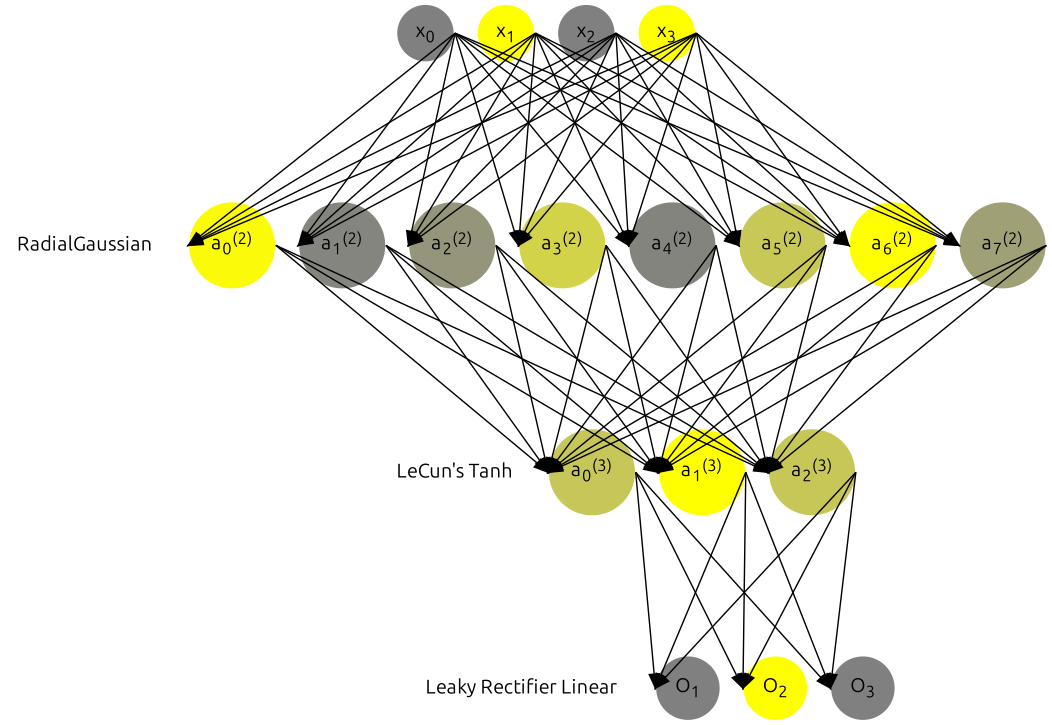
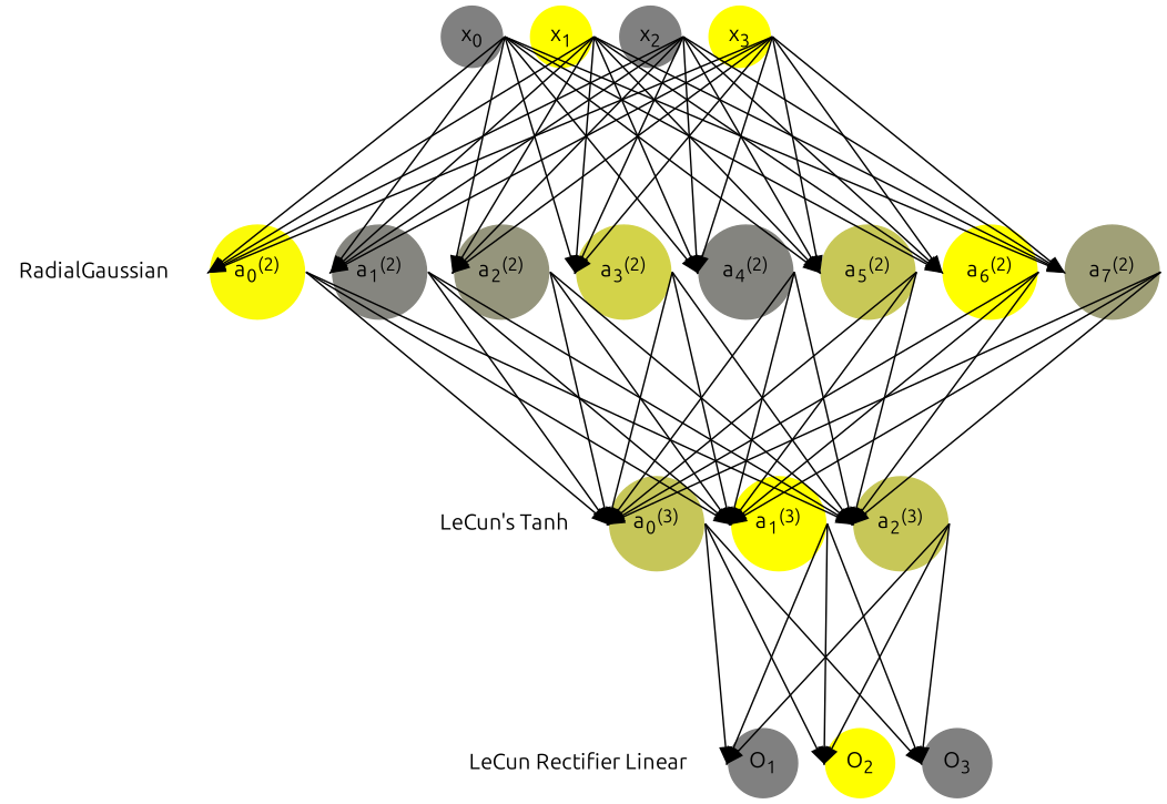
  digraph {
    rankdir=TB
    ranksep=1.4
    splines=false
    fontname=Ubuntu
    node [color="0.1667, 0.0, 0.5" fillcolor="0.1667, 0.0, 0.5" shape=circle style=filled fontname=Ubuntu]
    edge [headport=w style=solid tailport=e fontname=Ubuntu]
    n1 [label=<x<sub>0</sub>>]
    n2 [color="0.1667, 1.0, 1.0" fillcolor="0.1667, 1.0, 1.0" label=<x<sub>1</sub>>]
    n3 [label=<x<sub>2</sub>>]
    n4 [color="0.1667, 1.0, 1.0" fillcolor="0.1667, 1.0, 1.0" label=<x<sub>3</sub>>]
    n5 [color="0.1667, 0.967154, 0.983577" fillcolor="0.1667, 0.967154, 0.983577" label=<a<sub>0</sub><sup>(2)</sup>>]
    n6 [color="0.1667, 0.039350, 0.519675" fillcolor="0.1667, 0.039350, 0.519675" label=<a<sub>1</sub><sup>(2)</sup>>]
    n7 [color="0.1667, 0.166806, 0.583403" fillcolor="0.1667, 0.166806, 0.583403" label=<a<sub>2</sub><sup>(2)</sup>>]
    n8 [color="0.1667, 0.652034, 0.826017" fillcolor="0.1667, 0.652034, 0.826017" label=<a<sub>3</sub><sup>(2)</sup>>]
    n9 [color="0.1667, 0.034373, 0.517186" fillcolor="0.1667, 0.034373, 0.517186" label=<a<sub>4</sub><sup>(2)</sup>>]
    n10 [color="0.1667, 0.564092, 0.782046" fillcolor="0.1667, 0.564092, 0.782046" label=<a<sub>5</sub><sup>(2)</sup>>]
    n11 [color="0.1667, 0.998510, 0.999255" fillcolor="0.1667, 0.998510, 0.999255" label=<a<sub>6</sub><sup>(2)</sup>>]
    n12 [color="0.1667, 0.250310, 0.625155" fillcolor="0.1667, 0.250310, 0.625155" label=<a<sub>7</sub><sup>(2)</sup>>]
    n13 [color="0.1667, 0.551074, 0.775537" fillcolor="0.1667, 0.551074, 0.775537" label=<a<sub>0</sub><sup>(3)</sup>>]
    n14 [color="0.1667, 1.125409, 1.062704" fillcolor="0.1667, 1.125409, 1.062704" label=<a<sub>1</sub><sup>(3)</sup>>]
    n15 [color="0.1667, 0.558605, 0.779303" fillcolor="0.1667, 0.558605, 0.779303" label=<a<sub>2</sub><sup>(3)</sup>>]
    n16 [label=<O<sub>1</sub>>]
    n17 [color="0.1667, 1.0, 1.0" fillcolor="0.1667, 1.0, 1.0" label=<O<sub>2</sub>>]
    n18 [label=<O<sub>3</sub>>]
    n19 [label=RadialGaussian shape=plaintext color="" fillcolor="" style=""]
    n20 [label="LeCun's Tanh" shape=plaintext color="" fillcolor="" style=""]
-   n21 [label="Leaky Rectifier Linear" shape=plaintext color="" fillcolor="" style=""]
+   n21 [label="LeCun Rectifier Linear" shape=plaintext color="" fillcolor="" style=""]
    subgraph sub_1 {
      n1
    }
    subgraph sub_2 {
      n2
    }
    subgraph sub_3 {
      n3
    }
    subgraph sub_4 {
      n4
    }
    subgraph sub_5 {
      n5
    }
    subgraph sub_6 {
      n6
    }
    subgraph sub_7 {
      n7
    }
    subgraph sub_8 {
      n8
    }
    subgraph sub_9 {
      n9
    }
    subgraph sub_10 {
      n10
    }
    subgraph sub_11 {
      n11
    }
    subgraph sub_12 {
      n12
    }
    subgraph sub_13 {
      n13
    }
    subgraph sub_14 {
      n14
    }
    subgraph sub_15 {
      n15
    }
    subgraph sub_16 {
      n16
    }
    subgraph sub_17 {
      n17
    }
    subgraph sub_18 {
      n18
    }
    subgraph sub_19 {
      rank=same
      n1
      n2
      n3
      n4
    }
    subgraph sub_20 {
      rank=same
      n5
      n6
      n7
      n8
      n9
      n10
      n11
      n12
    }
    subgraph sub_21 {
      rank=same
      n13
      n14
      n15
    }
    subgraph sub_22 {
      rank=same
      n16
      n17
      n18
    }
    subgraph sub_23 {
      rank=same
      n5
      n19
    }
    subgraph sub_24 {
      rank=same
      n13
      n20
    }
    subgraph sub_25 {
      rank=same
      n16
      n21
    }
    n1 -> n2 [style=invis]
    n1 -> n5
    n1 -> n6
    n1 -> n7
    n1 -> n8
    n1 -> n9
    n1 -> n10
    n1 -> n11
    n1 -> n12
    n2 -> n3 [style=invis]
    n2 -> n5
    n2 -> n6
    n2 -> n7
    n2 -> n8
    n2 -> n9
    n2 -> n10
    n2 -> n11
    n2 -> n12
    n3 -> n4 [style=invis]
    n3 -> n5
    n3 -> n6
    n3 -> n7
    n3 -> n8
    n3 -> n9
    n3 -> n10
    n3 -> n11
    n3 -> n12
    n4 -> n5
    n4 -> n6
    n4 -> n7
    n4 -> n8
    n4 -> n9
    n4 -> n10
    n4 -> n11
    n4 -> n12
    n5 -> n6 [style=invis]
    n5 -> n13
    n5 -> n14
    n5 -> n15
    n6 -> n7 [style=invis]
    n6 -> n13
    n6 -> n14
    n6 -> n15
    n7 -> n8 [style=invis]
    n7 -> n13
    n7 -> n14
    n7 -> n15
    n8 -> n9 [style=invis]
    n8 -> n13
    n8 -> n14
    n8 -> n15
    n9 -> n10 [style=invis]
    n9 -> n13
    n9 -> n14
    n9 -> n15
    n10 -> n11 [style=invis]
    n10 -> n13
    n10 -> n14
    n10 -> n15
    n11 -> n12 [style=invis]
    n11 -> n13
    n11 -> n14
    n11 -> n15
    n12 -> n13
    n12 -> n14
    n12 -> n15
    n13 -> n14 [style=invis]
    n13 -> n16
    n13 -> n17
    n13 -> n18
    n14 -> n15 [style=invis]
    n14 -> n16
    n14 -> n17
    n14 -> n18
    n15 -> n16
    n15 -> n17
    n15 -> n18
    n16 -> n17 [style=invis]
    n17 -> n18 [style=invis]
    n19 -> n5 [style=invis]
    n20 -> n13 [style=invis]
    n21 -> n16 [style=invis]
  }
